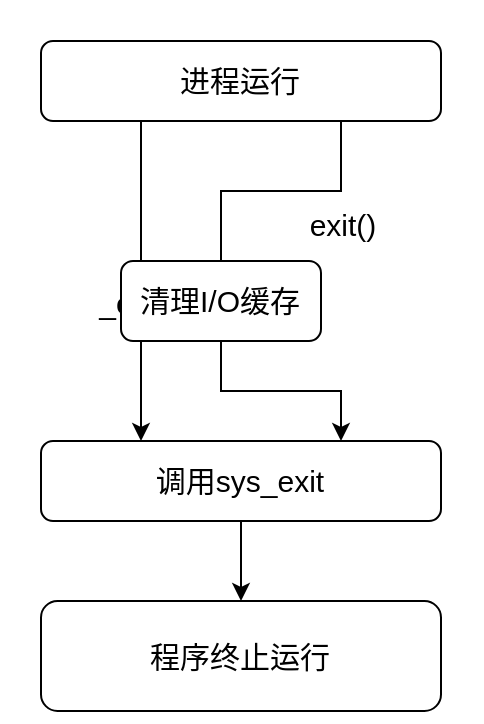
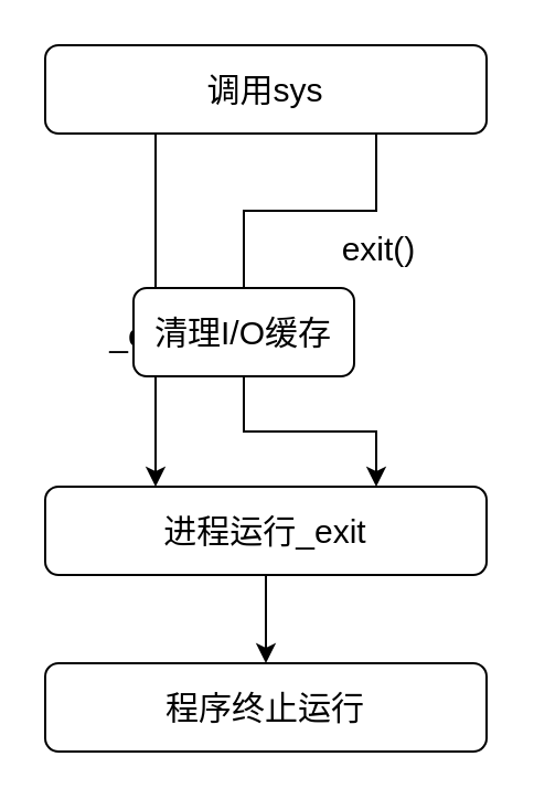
  <mxCell id="0" />
  <mxCell id="1" parent="0" />
  <mxCell id="2" style="rounded=0;orthogonalLoop=1;jettySize=auto;html=1;exitX=0.25;exitY=1;exitDx=0;exitDy=0;entryX=0.25;entryY=0;entryDx=0;entryDy=0;fontSize=15;" edge="1" parent="1" source="5" target="7"><mxGeometry relative="1" as="geometry" /></mxCell>
  <mxCell id="3" value="_exit()" style="edgeLabel;html=1;align=center;verticalAlign=middle;resizable=0;points=[];fontSize=15;" vertex="1" connectable="0" parent="2"><mxGeometry x="-0.09" y="-1" relative="1" as="geometry"><mxPoint y="17" as="offset" /></mxGeometry></mxCell>
  <mxCell id="4" style="edgeStyle=orthogonalEdgeStyle;rounded=0;orthogonalLoop=1;jettySize=auto;html=1;exitX=0.5;exitY=1;exitDx=0;exitDy=0;entryX=0.75;entryY=0;entryDx=0;entryDy=0;fontSize=15;startArrow=none;" edge="1" parent="1" source="9" target="7"><mxGeometry relative="1" as="geometry"><Array as="points" /></mxGeometry></mxCell>
- <mxCell id="5" value="进程运行" style="rounded=1;whiteSpace=wrap;html=1;fontSize=15;" vertex="1" parent="1"><mxGeometry x="20" y="20" width="200" height="40" as="geometry" /></mxCell>
+ <mxCell id="5" value="调用sys" style="rounded=1;whiteSpace=wrap;html=1;fontSize=15;" vertex="1" parent="1"><mxGeometry x="20" y="20" width="200" height="40" as="geometry" /></mxCell>
  <mxCell id="6" value="" style="edgeStyle=orthogonalEdgeStyle;rounded=0;orthogonalLoop=1;jettySize=auto;html=1;fontSize=15;" edge="1" parent="1" source="7" target="8"><mxGeometry relative="1" as="geometry" /></mxCell>
- <mxCell id="7" value="调用sys_exit" style="rounded=1;whiteSpace=wrap;html=1;fontSize=15;" vertex="1" parent="1"><mxGeometry x="20" y="220" width="200" height="40" as="geometry" /></mxCell>
- <mxCell id="8" value="程序终止运行" style="rounded=1;whiteSpace=wrap;html=1;fontSize=15;" vertex="1" parent="1"><mxGeometry x="20" y="300" width="200" height="55" as="geometry" /></mxCell>
+ <mxCell id="7" value="进程运行_exit" style="rounded=1;whiteSpace=wrap;html=1;fontSize=15;" vertex="1" parent="1"><mxGeometry x="20" y="220" width="200" height="40" as="geometry" /></mxCell>
+ <mxCell id="8" value="程序终止运行" style="rounded=1;whiteSpace=wrap;html=1;fontSize=15;" vertex="1" parent="1"><mxGeometry x="20" y="300" width="200" height="40" as="geometry" /></mxCell>
  <mxCell id="9" value="&lt;span style=&quot;font-size: 15px;&quot;&gt;清理I/O缓存&lt;/span&gt;" style="rounded=1;whiteSpace=wrap;html=1;fontSize=15;" vertex="1" parent="1"><mxGeometry x="60" y="130" width="100" height="40" as="geometry" /></mxCell>
  <mxCell id="10" value="" style="edgeStyle=orthogonalEdgeStyle;rounded=0;orthogonalLoop=1;jettySize=auto;html=1;exitX=0.75;exitY=1;exitDx=0;exitDy=0;fontSize=15;endArrow=none;entryX=0.5;entryY=0;entryDx=0;entryDy=0;" edge="1" parent="1" source="5" target="9"><mxGeometry relative="1" as="geometry"><mxPoint x="160" y="20" as="sourcePoint" /><mxPoint x="160" y="100" as="targetPoint" /></mxGeometry></mxCell>
  <mxCell id="11" value="exit()" style="edgeLabel;html=1;align=center;verticalAlign=middle;resizable=0;points=[];fontSize=15;" vertex="1" connectable="0" parent="10"><mxGeometry x="-0.644" relative="1" as="geometry"><mxPoint y="28" as="offset" /></mxGeometry></mxCell>
